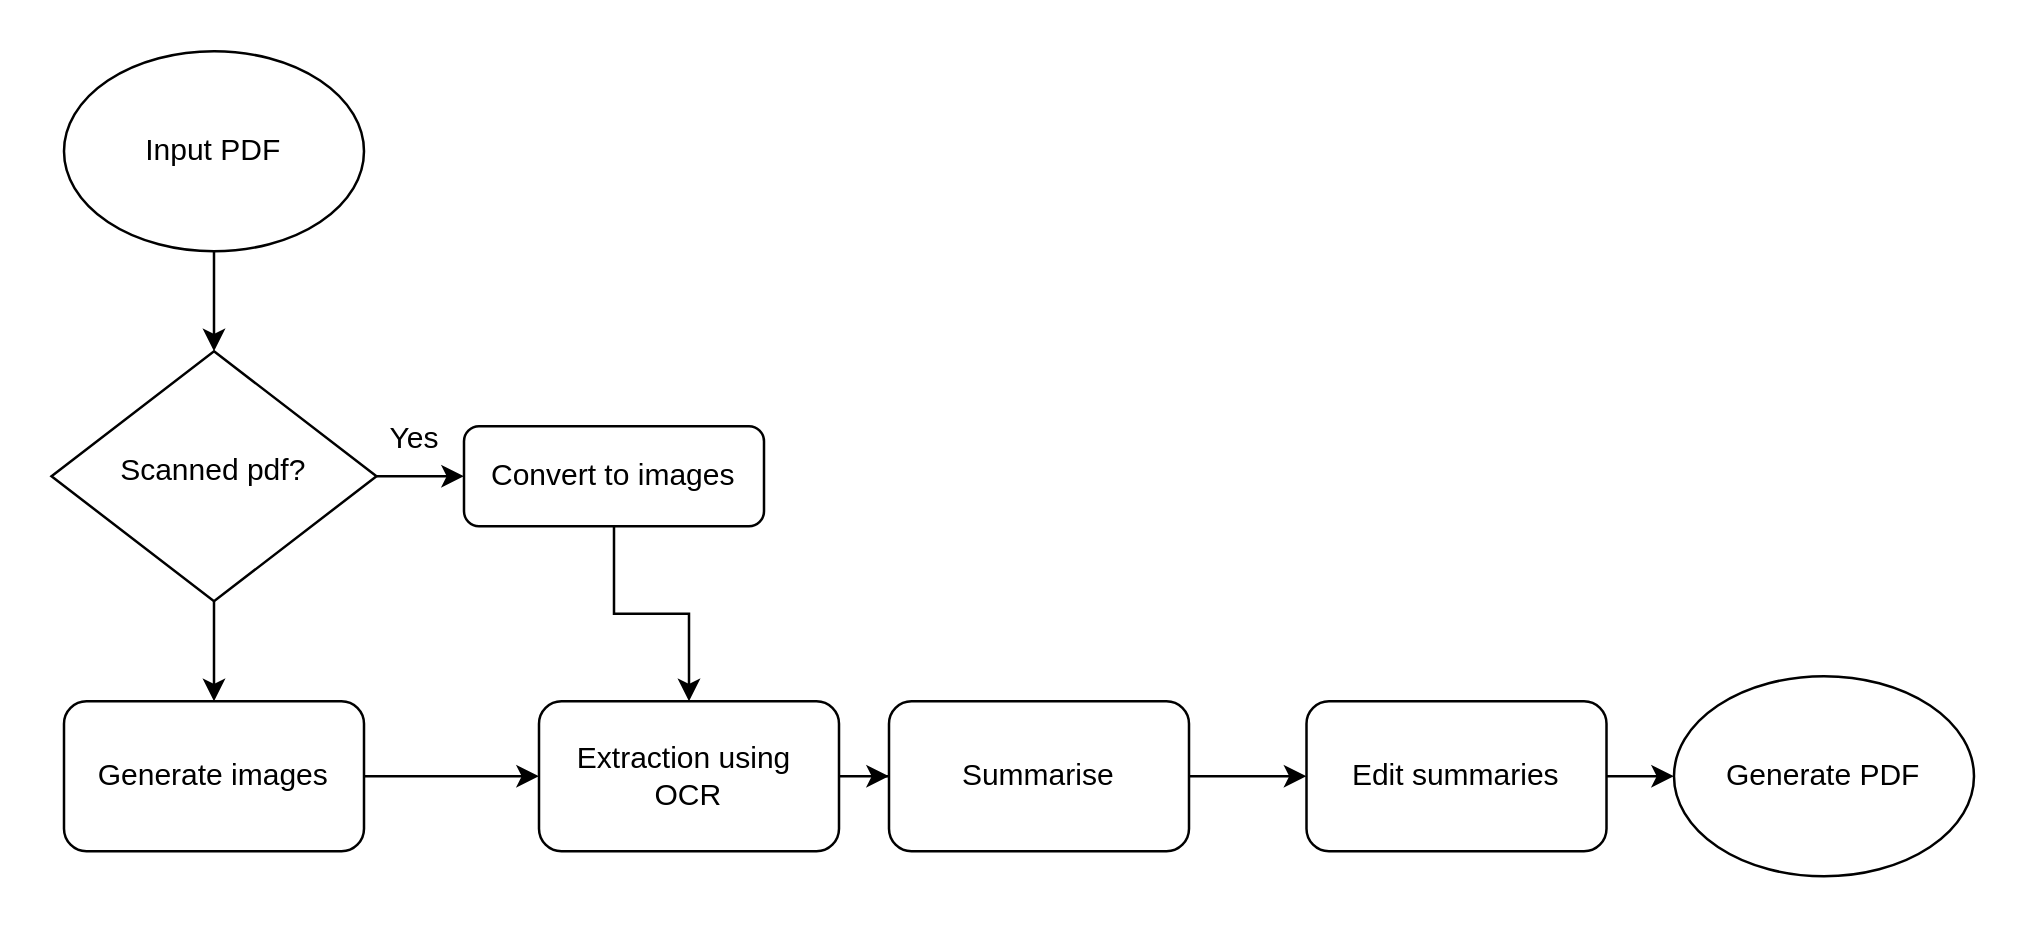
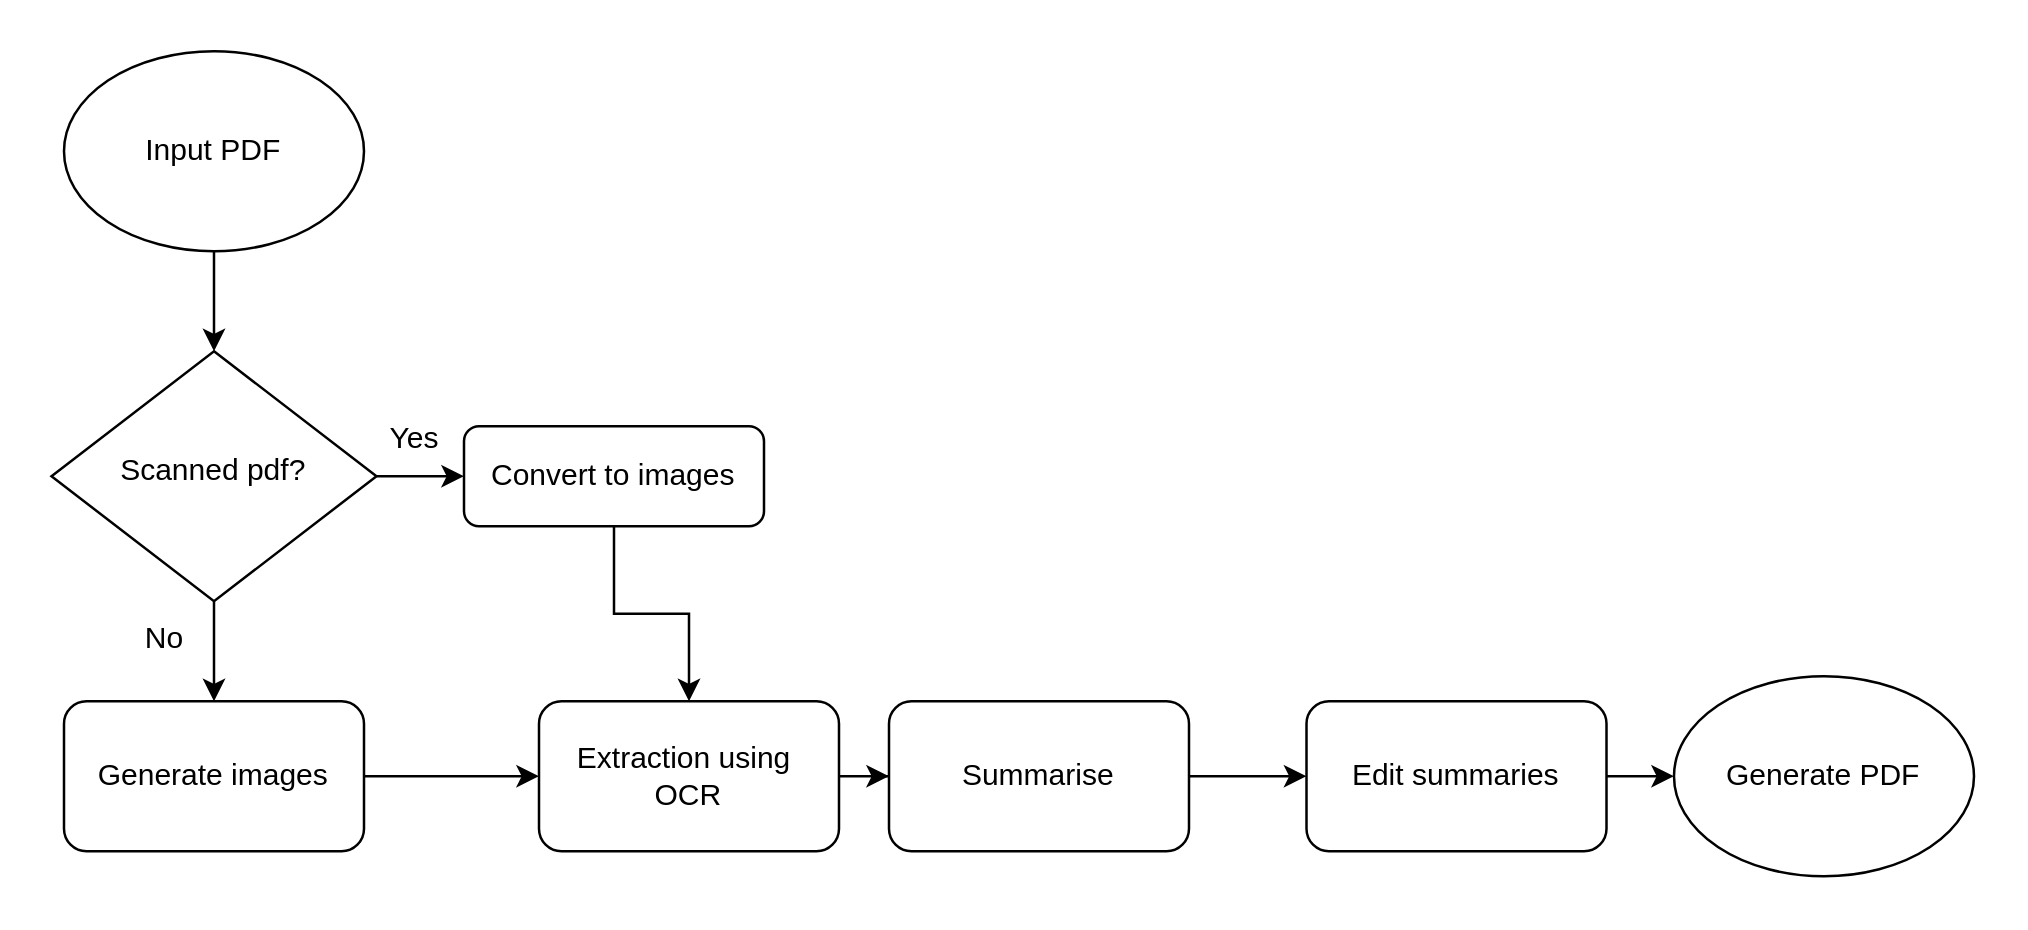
  <mxCell id="0" />
  <mxCell id="1" parent="0" />
  <mxCell id="2" style="edgeStyle=orthogonalEdgeStyle;rounded=0;orthogonalLoop=1;jettySize=auto;html=1;exitX=0.5;exitY=1;exitDx=0;exitDy=0;entryX=0.5;entryY=0;entryDx=0;entryDy=0;" edge="1" parent="1" source="4" target="8"><mxGeometry relative="1" as="geometry" /></mxCell>
  <mxCell id="3" value="" style="edgeStyle=orthogonalEdgeStyle;rounded=0;orthogonalLoop=1;jettySize=auto;html=1;" edge="1" parent="1" source="4" target="6"><mxGeometry relative="1" as="geometry" /></mxCell>
  <mxCell id="4" value="Scanned pdf?" style="rhombus;whiteSpace=wrap;html=1;shadow=0;fontFamily=Helvetica;fontSize=12;align=center;strokeWidth=1;spacing=6;spacingTop=-4;" parent="1" vertex="1"><mxGeometry x="20" y="140" width="130" height="100" as="geometry" /></mxCell>
  <mxCell id="5" style="edgeStyle=orthogonalEdgeStyle;rounded=0;orthogonalLoop=1;jettySize=auto;html=1;exitX=0.5;exitY=1;exitDx=0;exitDy=0;entryX=0.5;entryY=0;entryDx=0;entryDy=0;" edge="1" parent="1" source="6" target="10"><mxGeometry relative="1" as="geometry" /></mxCell>
  <mxCell id="6" value="Convert to images" style="rounded=1;whiteSpace=wrap;html=1;fontSize=12;glass=0;strokeWidth=1;shadow=0;" parent="1" vertex="1"><mxGeometry x="185" y="170" width="120" height="40" as="geometry" /></mxCell>
  <mxCell id="7" style="edgeStyle=orthogonalEdgeStyle;rounded=0;orthogonalLoop=1;jettySize=auto;html=1;exitX=1;exitY=0.5;exitDx=0;exitDy=0;entryX=0;entryY=0.5;entryDx=0;entryDy=0;" edge="1" parent="1" source="8" target="10"><mxGeometry relative="1" as="geometry" /></mxCell>
  <mxCell id="8" value="Generate images" style="rounded=1;whiteSpace=wrap;html=1;" vertex="1" parent="1"><mxGeometry x="25" y="280" width="120" height="60" as="geometry" /></mxCell>
  <mxCell id="9" value="" style="edgeStyle=orthogonalEdgeStyle;rounded=0;orthogonalLoop=1;jettySize=auto;html=1;" edge="1" parent="1" source="10" target="14"><mxGeometry relative="1" as="geometry" /></mxCell>
  <mxCell id="10" value="Extraction using&amp;nbsp;&lt;div&gt;OCR&lt;/div&gt;" style="rounded=1;whiteSpace=wrap;html=1;" vertex="1" parent="1"><mxGeometry x="215" y="280" width="120" height="60" as="geometry" /></mxCell>
  <mxCell id="11" value="Yes" style="text;html=1;align=center;verticalAlign=middle;resizable=0;points=[];autosize=1;strokeColor=none;fillColor=none;" vertex="1" parent="1"><mxGeometry x="145" y="160" width="40" height="30" as="geometry" /></mxCell>
+ <mxCell id="12" value="No" style="text;html=1;align=center;verticalAlign=middle;resizable=0;points=[];autosize=1;strokeColor=none;fillColor=none;" vertex="1" parent="1"><mxGeometry x="45" y="240" width="40" height="30" as="geometry" /></mxCell>
  <mxCell id="13" value="" style="edgeStyle=orthogonalEdgeStyle;rounded=0;orthogonalLoop=1;jettySize=auto;html=1;" edge="1" parent="1" source="14" target="16"><mxGeometry relative="1" as="geometry" /></mxCell>
  <mxCell id="14" value="Summarise" style="rounded=1;whiteSpace=wrap;html=1;" vertex="1" parent="1"><mxGeometry x="355" y="280" width="120" height="60" as="geometry" /></mxCell>
  <mxCell id="15" value="" style="edgeStyle=orthogonalEdgeStyle;rounded=0;orthogonalLoop=1;jettySize=auto;html=1;" edge="1" parent="1" source="16" target="19"><mxGeometry relative="1" as="geometry" /></mxCell>
  <mxCell id="16" value="Edit summaries" style="rounded=1;whiteSpace=wrap;html=1;" vertex="1" parent="1"><mxGeometry x="522" y="280" width="120" height="60" as="geometry" /></mxCell>
  <mxCell id="17" value="" style="edgeStyle=orthogonalEdgeStyle;rounded=0;orthogonalLoop=1;jettySize=auto;html=1;" edge="1" parent="1" source="18" target="4"><mxGeometry relative="1" as="geometry" /></mxCell>
  <mxCell id="18" value="Input PDF" style="ellipse;whiteSpace=wrap;html=1;" vertex="1" parent="1"><mxGeometry x="25" y="20" width="120" height="80" as="geometry" /></mxCell>
  <mxCell id="19" value="Generate PDF" style="ellipse;whiteSpace=wrap;html=1;" vertex="1" parent="1"><mxGeometry x="669" y="270" width="120" height="80" as="geometry" /></mxCell>
